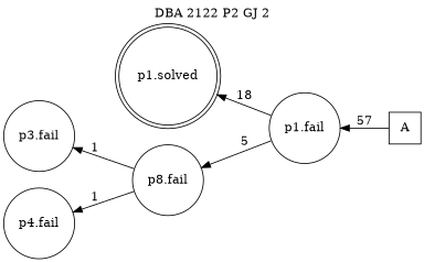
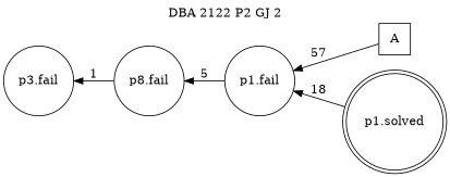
  digraph {
    label=" DBA 2122 P2 GJ 2 "
    labelloc=tl
    rankdir=RL
    node [shape=circle]
    n1 [label=A shape=square]
    n2 [label="p1.fail"]
    n3 [label="p1.solved" shape=doublecircle]
    n4 [label="p8.fail"]
    n5 [label="p3.fail"]
-   n6 [label="p4.fail"]
    n1 -> n2 [label=57]
-   n2 -> n3 [label=18]
+   n3 -> n2 [label=18]
    n2 -> n4 [label=5]
    n4 -> n5 [label=1]
-   n4 -> n6 [label=1]
  }
